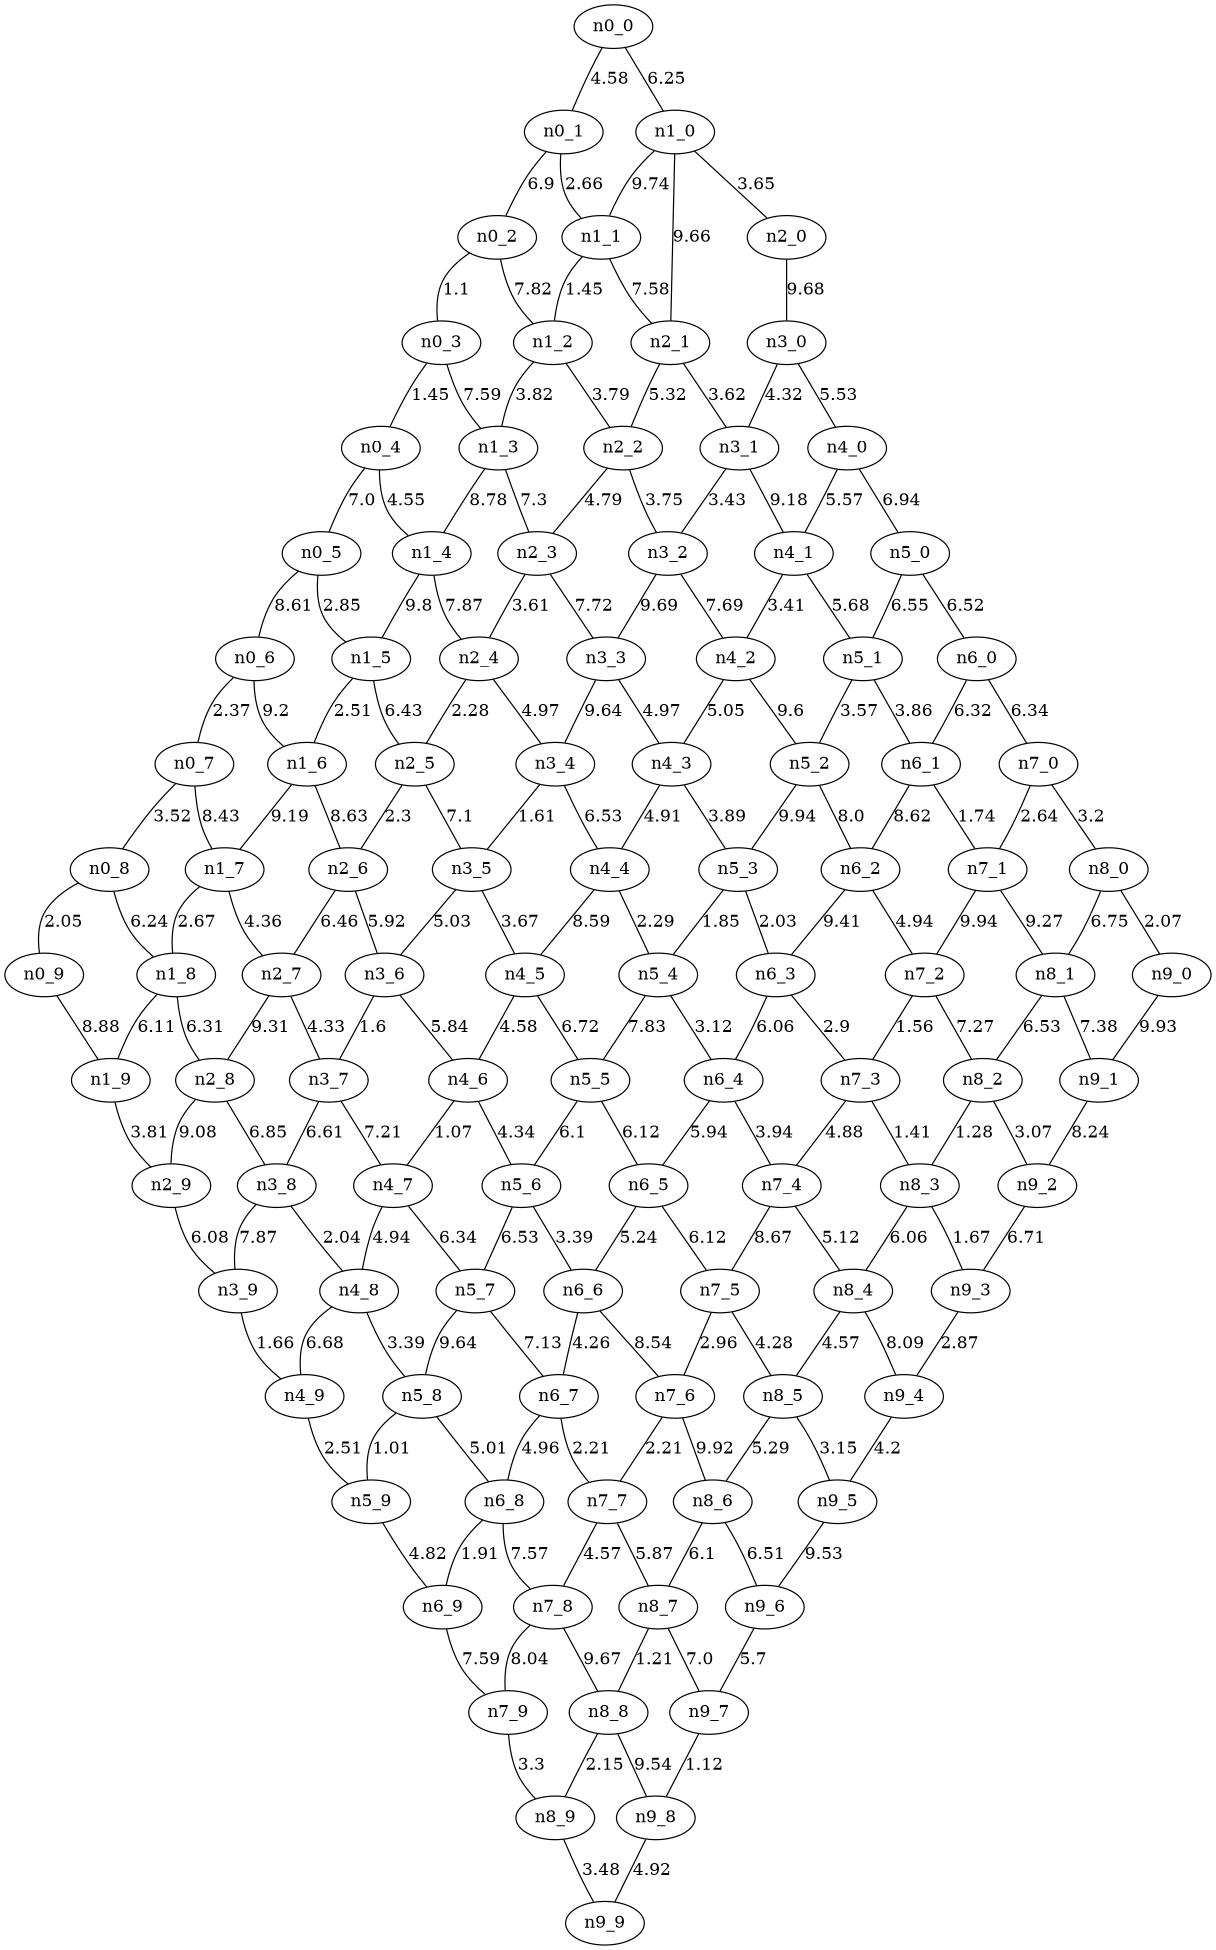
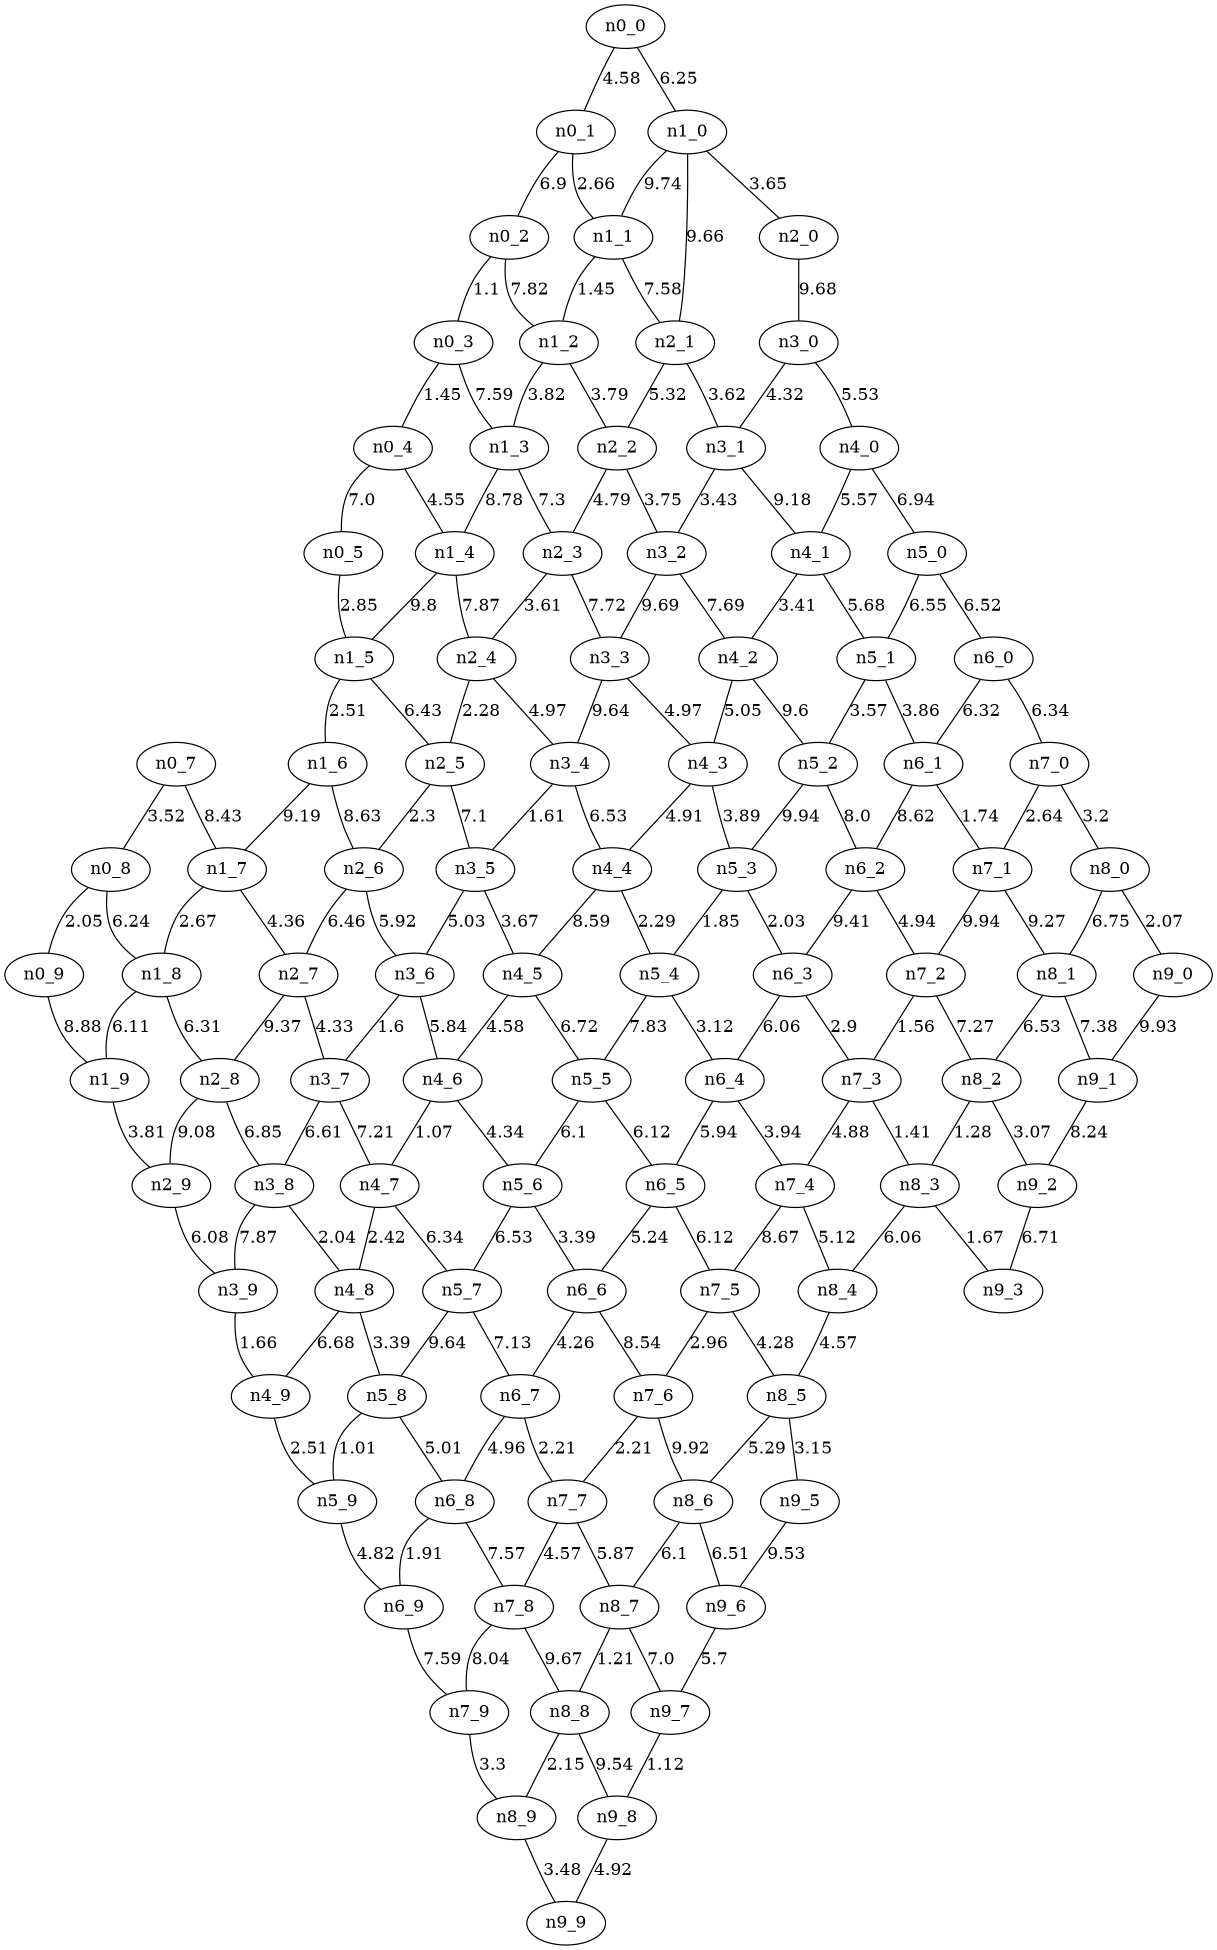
  graph {
    n0_0
    n0_1
    n1_0
    n0_2
    n1_1
    n2_0
    n2_1
    n0_3
    n1_2
    n0_4
    n1_3
    n2_2
    n0_5
    n1_4
    n2_3
-   n0_6
    n1_5
    n2_4
    n0_7
    n1_6
    n2_5
    n0_8
    n1_7
    n2_6
    n0_9
    n1_8
    n2_7
    n1_9
    n2_8
    n2_9
    n3_0
    n3_1
    n3_2
    n3_3
    n3_4
    n3_5
    n3_6
    n3_7
    n3_8
    n3_9
    n4_0
    n4_1
    n4_2
    n4_3
    n4_4
    n4_5
    n4_6
    n4_7
    n4_8
    n4_9
    n5_0
    n5_1
    n5_2
    n5_3
    n5_4
    n5_5
    n5_6
    n5_7
    n5_8
    n5_9
    n6_0
    n6_1
    n6_2
    n6_3
    n6_4
    n6_5
    n6_6
    n6_7
    n6_8
    n6_9
    n7_0
    n7_1
    n7_2
    n7_3
    n7_4
    n7_5
    n7_6
    n7_7
    n7_8
    n7_9
    n8_0
    n8_1
    n8_2
    n8_3
    n8_4
    n8_5
    n8_6
    n8_7
    n8_8
    n8_9
    n9_0
    n9_1
    n9_2
    n9_3
-   n9_4
    n9_5
    n9_6
    n9_7
    n9_8
    n9_9
    n0_0 -- n0_1 [label=4.58]
    n0_0 -- n1_0 [label=6.25]
    n0_1 -- n0_2 [label=6.9]
    n0_1 -- n1_1 [label=2.66]
    n1_0 -- n1_1 [label=9.74]
    n1_0 -- n2_0 [label=3.65]
    n1_0 -- n2_1 [label=9.66]
    n0_2 -- n0_3 [label=1.1]
    n0_2 -- n1_2 [label=7.82]
    n1_1 -- n2_1 [label=7.58]
    n1_1 -- n1_2 [label=1.45]
    n2_0 -- n3_0 [label=9.68]
    n2_1 -- n2_2 [label=5.32]
    n2_1 -- n3_1 [label=3.62]
    n0_3 -- n0_4 [label=1.45]
    n0_3 -- n1_3 [label=7.59]
    n1_2 -- n1_3 [label=3.82]
    n1_2 -- n2_2 [label=3.79]
    n0_4 -- n0_5 [label=7.0]
    n0_4 -- n1_4 [label=4.55]
    n1_3 -- n1_4 [label=8.78]
    n1_3 -- n2_3 [label=7.3]
    n2_2 -- n2_3 [label=4.79]
    n2_2 -- n3_2 [label=3.75]
-   n0_5 -- n0_6 [label=8.61]
    n0_5 -- n1_5 [label=2.85]
    n1_4 -- n1_5 [label=9.8]
    n1_4 -- n2_4 [label=7.87]
    n2_3 -- n2_4 [label=3.61]
    n2_3 -- n3_3 [label=7.72]
-   n0_6 -- n0_7 [label=2.37]
-   n0_6 -- n1_6 [label=9.2]
    n1_5 -- n1_6 [label=2.51]
    n1_5 -- n2_5 [label=6.43]
    n2_4 -- n2_5 [label=2.28]
    n2_4 -- n3_4 [label=4.97]
    n0_7 -- n0_8 [label=3.52]
    n0_7 -- n1_7 [label=8.43]
    n1_6 -- n1_7 [label=9.19]
    n1_6 -- n2_6 [label=8.63]
    n2_5 -- n2_6 [label=2.3]
    n2_5 -- n3_5 [label=7.1]
    n0_8 -- n0_9 [label=2.05]
    n0_8 -- n1_8 [label=6.24]
    n1_7 -- n1_8 [label=2.67]
    n1_7 -- n2_7 [label=4.36]
    n2_6 -- n2_7 [label=6.46]
    n2_6 -- n3_6 [label=5.92]
    n0_9 -- n1_9 [label=8.88]
    n1_8 -- n1_9 [label=6.11]
    n1_8 -- n2_8 [label=6.31]
-   n2_7 -- n2_8 [label=9.31]
+   n2_7 -- n2_8 [label=9.37]
    n2_7 -- n3_7 [label=4.33]
    n1_9 -- n2_9 [label=3.81]
    n2_8 -- n2_9 [label=9.08]
    n2_8 -- n3_8 [label=6.85]
    n2_9 -- n3_9 [label=6.08]
    n3_0 -- n3_1 [label=4.32]
    n3_0 -- n4_0 [label=5.53]
    n3_1 -- n3_2 [label=3.43]
    n3_1 -- n4_1 [label=9.18]
    n3_2 -- n3_3 [label=9.69]
    n3_2 -- n4_2 [label=7.69]
    n3_3 -- n3_4 [label=9.64]
    n3_3 -- n4_3 [label=4.97]
    n3_4 -- n3_5 [label=1.61]
    n3_4 -- n4_4 [label=6.53]
    n3_5 -- n3_6 [label=5.03]
    n3_5 -- n4_5 [label=3.67]
    n3_6 -- n3_7 [label=1.6]
    n3_6 -- n4_6 [label=5.84]
    n3_7 -- n3_8 [label=6.61]
    n3_7 -- n4_7 [label=7.21]
    n3_8 -- n3_9 [label=7.87]
    n3_8 -- n4_8 [label=2.04]
    n3_9 -- n4_9 [label=1.66]
    n4_0 -- n4_1 [label=5.57]
    n4_0 -- n5_0 [label=6.94]
    n4_1 -- n4_2 [label=3.41]
    n4_1 -- n5_1 [label=5.68]
    n4_2 -- n4_3 [label=5.05]
    n4_2 -- n5_2 [label=9.6]
    n4_3 -- n4_4 [label=4.91]
    n4_3 -- n5_3 [label=3.89]
    n4_4 -- n4_5 [label=8.59]
    n4_4 -- n5_4 [label=2.29]
    n4_5 -- n4_6 [label=4.58]
    n4_5 -- n5_5 [label=6.72]
    n4_6 -- n4_7 [label=1.07]
    n4_6 -- n5_6 [label=4.34]
-   n4_7 -- n4_8 [label=4.94]
+   n4_7 -- n4_8 [label=2.42]
    n4_7 -- n5_7 [label=6.34]
    n4_8 -- n4_9 [label=6.68]
    n4_8 -- n5_8 [label=3.39]
    n4_9 -- n5_9 [label=2.51]
    n5_0 -- n5_1 [label=6.55]
    n5_0 -- n6_0 [label=6.52]
    n5_1 -- n5_2 [label=3.57]
    n5_1 -- n6_1 [label=3.86]
    n5_2 -- n5_3 [label=9.94]
    n5_2 -- n6_2 [label=8.0]
    n5_3 -- n5_4 [label=1.85]
    n5_3 -- n6_3 [label=2.03]
    n5_4 -- n5_5 [label=7.83]
    n5_4 -- n6_4 [label=3.12]
    n5_5 -- n5_6 [label=6.1]
    n5_5 -- n6_5 [label=6.12]
    n5_6 -- n5_7 [label=6.53]
    n5_6 -- n6_6 [label=3.39]
    n5_7 -- n5_8 [label=9.64]
    n5_7 -- n6_7 [label=7.13]
    n5_8 -- n5_9 [label=1.01]
    n5_8 -- n6_8 [label=5.01]
    n5_9 -- n6_9 [label=4.82]
    n6_0 -- n6_1 [label=6.32]
    n6_0 -- n7_0 [label=6.34]
    n6_1 -- n6_2 [label=8.62]
    n6_1 -- n7_1 [label=1.74]
    n6_2 -- n6_3 [label=9.41]
    n6_2 -- n7_2 [label=4.94]
    n6_3 -- n6_4 [label=6.06]
    n6_3 -- n7_3 [label=2.9]
    n6_4 -- n6_5 [label=5.94]
    n6_4 -- n7_4 [label=3.94]
    n6_5 -- n6_6 [label=5.24]
    n6_5 -- n7_5 [label=6.12]
    n6_6 -- n6_7 [label=4.26]
    n6_6 -- n7_6 [label=8.54]
    n6_7 -- n6_8 [label=4.96]
    n6_7 -- n7_7 [label=2.21]
    n6_8 -- n6_9 [label=1.91]
    n6_8 -- n7_8 [label=7.57]
    n6_9 -- n7_9 [label=7.59]
    n7_0 -- n7_1 [label=2.64]
    n7_0 -- n8_0 [label=3.2]
    n7_1 -- n7_2 [label=9.94]
    n7_1 -- n8_1 [label=9.27]
    n7_2 -- n7_3 [label=1.56]
    n7_2 -- n8_2 [label=7.27]
    n7_3 -- n7_4 [label=4.88]
    n7_3 -- n8_3 [label=1.41]
    n7_4 -- n7_5 [label=8.67]
    n7_4 -- n8_4 [label=5.12]
    n7_5 -- n7_6 [label=2.96]
    n7_5 -- n8_5 [label=4.28]
    n7_6 -- n7_7 [label=2.21]
    n7_6 -- n8_6 [label=9.92]
    n7_7 -- n7_8 [label=4.57]
    n7_7 -- n8_7 [label=5.87]
    n7_8 -- n7_9 [label=8.04]
    n7_8 -- n8_8 [label=9.67]
    n7_9 -- n8_9 [label=3.3]
    n8_0 -- n8_1 [label=6.75]
    n8_0 -- n9_0 [label=2.07]
    n8_1 -- n8_2 [label=6.53]
    n8_1 -- n9_1 [label=7.38]
    n8_2 -- n8_3 [label=1.28]
    n8_2 -- n9_2 [label=3.07]
    n8_3 -- n8_4 [label=6.06]
    n8_3 -- n9_3 [label=1.67]
    n8_4 -- n8_5 [label=4.57]
-   n8_4 -- n9_4 [label=8.09]
    n8_5 -- n8_6 [label=5.29]
    n8_5 -- n9_5 [label=3.15]
    n8_6 -- n8_7 [label=6.1]
    n8_6 -- n9_6 [label=6.51]
    n8_7 -- n8_8 [label=1.21]
    n8_7 -- n9_7 [label=7.0]
    n8_8 -- n8_9 [label=2.15]
    n8_8 -- n9_8 [label=9.54]
    n8_9 -- n9_9 [label=3.48]
    n9_0 -- n9_1 [label=9.93]
    n9_1 -- n9_2 [label=8.24]
    n9_2 -- n9_3 [label=6.71]
-   n9_3 -- n9_4 [label=2.87]
-   n9_4 -- n9_5 [label=4.2]
    n9_5 -- n9_6 [label=9.53]
    n9_6 -- n9_7 [label=5.7]
    n9_7 -- n9_8 [label=1.12]
    n9_8 -- n9_9 [label=4.92]
  }
